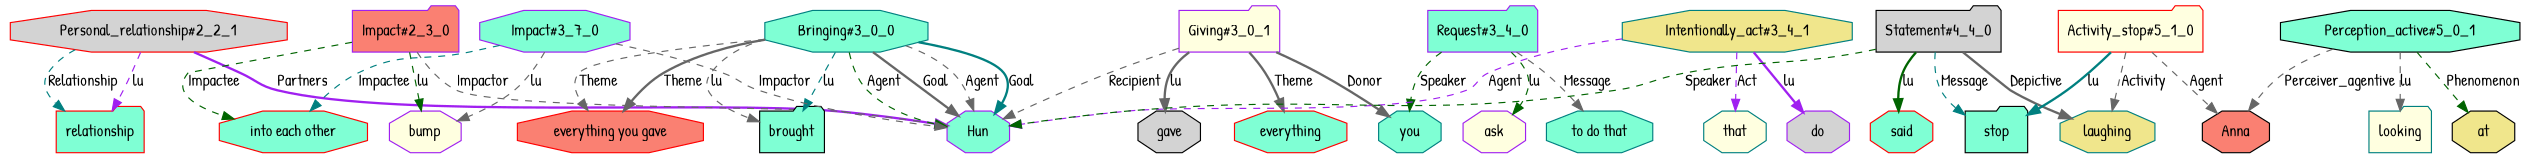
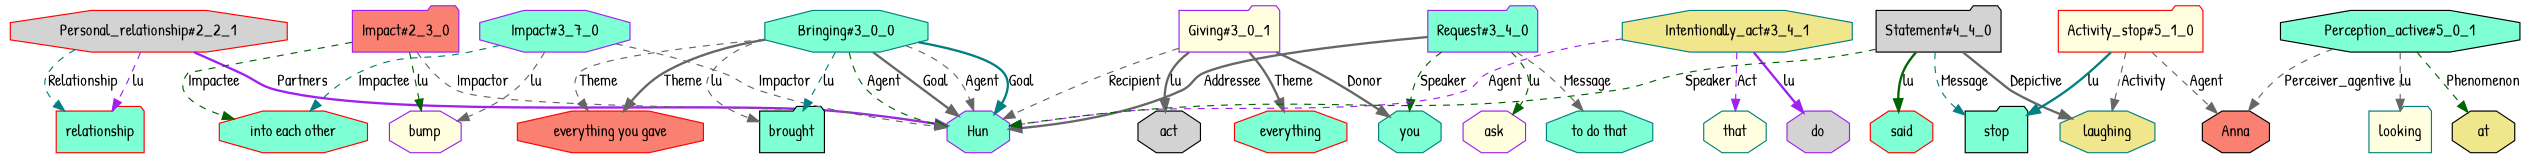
  digraph {
    fontname="Patrick Hand"
    node [color=purple fillcolor=aquamarine fontname="Patrick Hand" shape=octagon style=filled]
    edge [color=gray40 fontname="Patrick Hand" style=dashed]
    n1 [label=Hun]
    n2 [color=red fillcolor=lightgrey label="Personal_relationship#2_2_1"]
    n3 [color=red label=relationship shape=folder]
    n4 [fillcolor=salmon label="Impact#2_3_0" shape=folder]
    n5 [fillcolor=lightyellow label=bump]
    n6 [color=red label="into each other"]
    n7 [color=teal label="Bringing#3_0_0"]
    n8 [color=black label=brought shape=folder]
    n9 [color=red fillcolor=salmon label="everything you gave"]
    n10 [fillcolor=lightyellow label="Giving#3_0_1" shape=folder]
-   n11 [color=black fillcolor=lightgrey label=gave]
+   n11 [color=black fillcolor=lightgrey label=act]
    n12 [color=red label=everything]
    n13 [color=teal label=you]
    n14 [label="Request#3_4_0" shape=folder]
    n15 [fillcolor=lightyellow label=ask]
    n16 [color=teal label="to do that"]
    n17 [color=teal fillcolor=khaki label="Intentionally_act#3_4_1"]
    n18 [fillcolor=lightgrey label=do]
    n19 [color=teal fillcolor=lightyellow label=that]
    n20 [label="Impact#3_7_0"]
    n21 [color=black fillcolor=lightgrey label="Statement#4_4_0" shape=folder]
    n22 [color=red label=said]
    n23 [color=black label=stop shape=folder]
    n24 [color=teal fillcolor=khaki label=laughing]
    n25 [color=black fillcolor=salmon label=Anna]
    n26 [color=black label="Perception_active#5_0_1"]
    n27 [color=teal fillcolor=lightyellow label=looking shape=folder]
    n28 [color=black fillcolor=khaki label=at]
    n29 [color=red fillcolor=lightyellow label="Activity_stop#5_1_0" shape=folder]
    n2 -> n1 [color=purple label=Partners style=bold]
    n2 -> n3 [color=purple label=lu]
    n2 -> n3 [color=teal label=Relationship]
    n4 -> n1 [label=Impactor]
    n4 -> n5 [color=darkgreen label=lu]
    n4 -> n6 [color=darkgreen label=Impactee]
    n7 -> n1 [color=darkgreen label=Agent]
    n7 -> n1 [label=Goal style=bold]
    n7 -> n1 [label=Agent]
    n7 -> n1 [color=teal label=Goal style=bold]
    n7 -> n8 [color=teal label=lu]
    n7 -> n8 [label=lu]
    n7 -> n9 [label=Theme]
    n7 -> n9 [label=Theme style=bold]
    n10 -> n1 [label=Recipient]
    n10 -> n11 [label=lu style=bold]
    n10 -> n12 [label=Theme style=bold]
    n10 -> n13 [label=Donor style=bold]
+   n14 -> n1 [label=Addressee style=bold]
    n14 -> n13 [color=darkgreen label=Speaker]
    n14 -> n15 [color=darkgreen label=lu]
    n14 -> n16 [label=Message]
    n17 -> n1 [color=purple label=Agent]
    n17 -> n18 [color=purple label=lu style=bold]
    n17 -> n19 [color=purple label=Act]
    n20 -> n1 [label=Impactor]
    n20 -> n5 [label=lu]
    n20 -> n6 [color=teal label=Impactee]
    n21 -> n1 [color=darkgreen label=Speaker]
    n21 -> n22 [color=darkgreen label=lu style=bold]
    n21 -> n23 [color=teal label=Message]
    n21 -> n24 [label=Depictive style=bold]
    n26 -> n25 [label=Perceiver_agentive]
    n26 -> n27 [label=lu]
    n26 -> n28 [color=darkgreen label=Phenomenon]
    n29 -> n23 [color=teal label=lu style=bold]
    n29 -> n24 [label=Activity]
    n29 -> n25 [label=Agent]
  }
